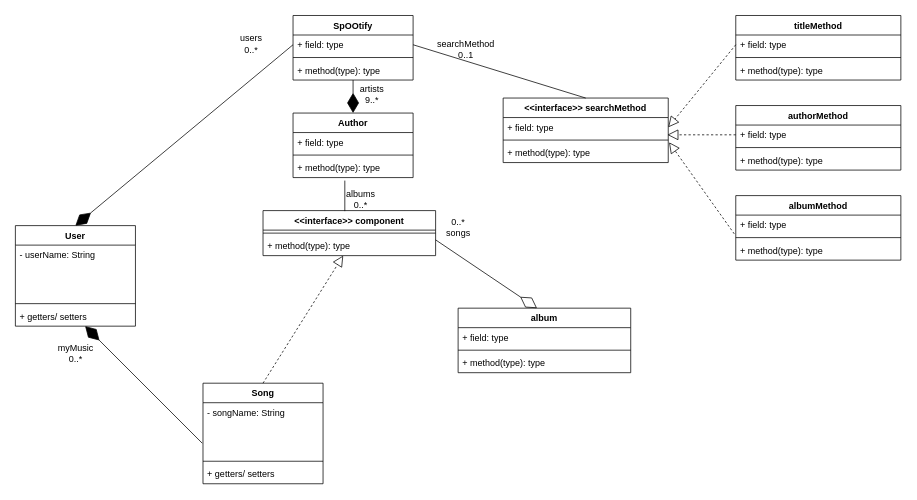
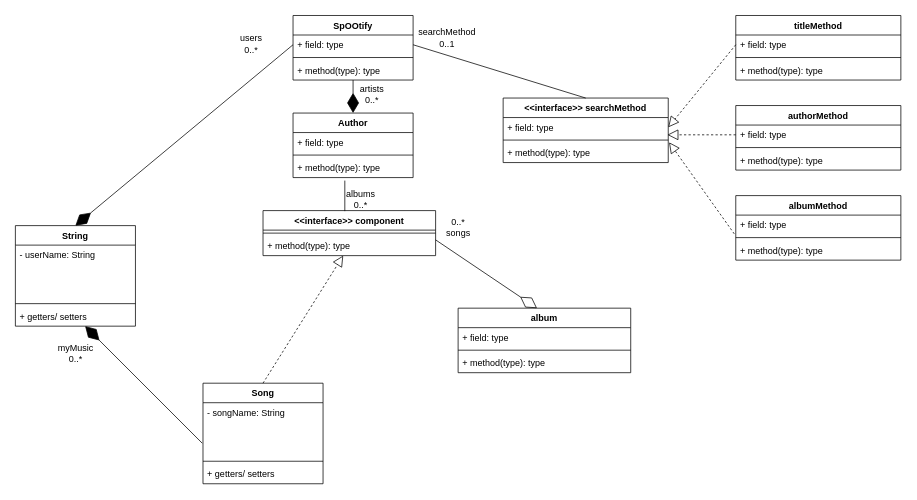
  <mxCell id="0" />
  <mxCell id="1" parent="0" />
  <mxCell id="2" value="SpOOtify" style="swimlane;fontStyle=1;align=center;verticalAlign=top;childLayout=stackLayout;horizontal=1;startSize=26;horizontalStack=0;resizeParent=1;resizeParentMax=0;resizeLast=0;collapsible=1;marginBottom=0;" parent="1" vertex="1"><mxGeometry x="390" y="20" width="160" height="86" as="geometry" /></mxCell>
  <mxCell id="3" value="+ field: type" style="text;strokeColor=none;fillColor=none;align=left;verticalAlign=top;spacingLeft=4;spacingRight=4;overflow=hidden;rotatable=0;points=[[0,0.5],[1,0.5]];portConstraint=eastwest;" parent="2" vertex="1"><mxGeometry y="26" width="160" height="26" as="geometry" /></mxCell>
  <mxCell id="4" value="" style="line;strokeWidth=1;fillColor=none;align=left;verticalAlign=middle;spacingTop=-1;spacingLeft=3;spacingRight=3;rotatable=0;labelPosition=right;points=[];portConstraint=eastwest;" parent="2" vertex="1"><mxGeometry y="52" width="160" height="8" as="geometry" /></mxCell>
  <mxCell id="5" value="+ method(type): type" style="text;strokeColor=none;fillColor=none;align=left;verticalAlign=top;spacingLeft=4;spacingRight=4;overflow=hidden;rotatable=0;points=[[0,0.5],[1,0.5]];portConstraint=eastwest;" parent="2" vertex="1"><mxGeometry y="60" width="160" height="26" as="geometry" /></mxCell>
- <mxCell id="6" value="User" style="swimlane;fontStyle=1;align=center;verticalAlign=top;childLayout=stackLayout;horizontal=1;startSize=26;horizontalStack=0;resizeParent=1;resizeParentMax=0;resizeLast=0;collapsible=1;marginBottom=0;" parent="1" vertex="1"><mxGeometry x="20" y="300" width="160" height="134" as="geometry" /></mxCell>
+ <mxCell id="6" value="String" style="swimlane;fontStyle=1;align=center;verticalAlign=top;childLayout=stackLayout;horizontal=1;startSize=26;horizontalStack=0;resizeParent=1;resizeParentMax=0;resizeLast=0;collapsible=1;marginBottom=0;" parent="1" vertex="1"><mxGeometry x="20" y="300" width="160" height="134" as="geometry" /></mxCell>
  <mxCell id="7" value="- userName: String&#10;" style="text;strokeColor=none;fillColor=none;align=left;verticalAlign=top;spacingLeft=4;spacingRight=4;overflow=hidden;rotatable=0;points=[[0,0.5],[1,0.5]];portConstraint=eastwest;" parent="6" vertex="1"><mxGeometry y="26" width="160" height="74" as="geometry" /></mxCell>
  <mxCell id="8" value="" style="line;strokeWidth=1;fillColor=none;align=left;verticalAlign=middle;spacingTop=-1;spacingLeft=3;spacingRight=3;rotatable=0;labelPosition=right;points=[];portConstraint=eastwest;" parent="6" vertex="1"><mxGeometry y="100" width="160" height="8" as="geometry" /></mxCell>
  <mxCell id="9" value="+ getters/ setters" style="text;strokeColor=none;fillColor=none;align=left;verticalAlign=top;spacingLeft=4;spacingRight=4;overflow=hidden;rotatable=0;points=[[0,0.5],[1,0.5]];portConstraint=eastwest;" parent="6" vertex="1"><mxGeometry y="108" width="160" height="26" as="geometry" /></mxCell>
  <mxCell id="10" value="Song" style="swimlane;fontStyle=1;align=center;verticalAlign=top;childLayout=stackLayout;horizontal=1;startSize=26;horizontalStack=0;resizeParent=1;resizeParentMax=0;resizeLast=0;collapsible=1;marginBottom=0;" vertex="1" parent="1"><mxGeometry x="270" y="510" width="160" height="134" as="geometry" /></mxCell>
  <mxCell id="11" value="- songName: String" style="text;strokeColor=none;fillColor=none;align=left;verticalAlign=top;spacingLeft=4;spacingRight=4;overflow=hidden;rotatable=0;points=[[0,0.5],[1,0.5]];portConstraint=eastwest;" vertex="1" parent="10"><mxGeometry y="26" width="160" height="74" as="geometry" /></mxCell>
  <mxCell id="12" value="" style="line;strokeWidth=1;fillColor=none;align=left;verticalAlign=middle;spacingTop=-1;spacingLeft=3;spacingRight=3;rotatable=0;labelPosition=right;points=[];portConstraint=eastwest;" vertex="1" parent="10"><mxGeometry y="100" width="160" height="8" as="geometry" /></mxCell>
  <mxCell id="13" value="+ getters/ setters" style="text;strokeColor=none;fillColor=none;align=left;verticalAlign=top;spacingLeft=4;spacingRight=4;overflow=hidden;rotatable=0;points=[[0,0.5],[1,0.5]];portConstraint=eastwest;" vertex="1" parent="10"><mxGeometry y="108" width="160" height="26" as="geometry" /></mxCell>
  <mxCell id="14" value="" style="endArrow=diamondThin;endFill=1;endSize=24;html=1;rounded=0;exitX=-0.006;exitY=0.73;exitDx=0;exitDy=0;exitPerimeter=0;" edge="1" parent="1" source="11" target="9"><mxGeometry width="160" relative="1" as="geometry"><mxPoint x="210" y="480" as="sourcePoint" /><mxPoint x="370" y="480" as="targetPoint" /></mxGeometry></mxCell>
  <mxCell id="15" value="myMusic&lt;br&gt;0..*" style="text;html=1;align=center;verticalAlign=middle;resizable=0;points=[];autosize=1;strokeColor=none;fillColor=none;" vertex="1" parent="1"><mxGeometry x="70" y="455" width="60" height="30" as="geometry" /></mxCell>
  <mxCell id="16" value="" style="endArrow=diamondThin;endFill=1;endSize=24;html=1;rounded=0;exitX=0;exitY=0.5;exitDx=0;exitDy=0;entryX=0.5;entryY=0;entryDx=0;entryDy=0;" edge="1" parent="1" source="3" target="6"><mxGeometry width="160" relative="1" as="geometry"><mxPoint x="320" y="320" as="sourcePoint" /><mxPoint x="123.002" y="444" as="targetPoint" /></mxGeometry></mxCell>
  <mxCell id="17" value="users&lt;br&gt;0..*" style="text;html=1;align=center;verticalAlign=middle;resizable=0;points=[];autosize=1;strokeColor=none;fillColor=none;" vertex="1" parent="1"><mxGeometry x="314" y="43" width="40" height="30" as="geometry" /></mxCell>
  <mxCell id="18" value="&lt;&lt;interface&gt;&gt; searchMethod" style="swimlane;fontStyle=1;align=center;verticalAlign=top;childLayout=stackLayout;horizontal=1;startSize=26;horizontalStack=0;resizeParent=1;resizeParentMax=0;resizeLast=0;collapsible=1;marginBottom=0;" vertex="1" parent="1"><mxGeometry x="670" y="130" width="220" height="86" as="geometry" /></mxCell>
  <mxCell id="19" value="+ field: type" style="text;strokeColor=none;fillColor=none;align=left;verticalAlign=top;spacingLeft=4;spacingRight=4;overflow=hidden;rotatable=0;points=[[0,0.5],[1,0.5]];portConstraint=eastwest;" vertex="1" parent="18"><mxGeometry y="26" width="220" height="26" as="geometry" /></mxCell>
  <mxCell id="20" value="" style="line;strokeWidth=1;fillColor=none;align=left;verticalAlign=middle;spacingTop=-1;spacingLeft=3;spacingRight=3;rotatable=0;labelPosition=right;points=[];portConstraint=eastwest;" vertex="1" parent="18"><mxGeometry y="52" width="220" height="8" as="geometry" /></mxCell>
  <mxCell id="21" value="+ method(type): type" style="text;strokeColor=none;fillColor=none;align=left;verticalAlign=top;spacingLeft=4;spacingRight=4;overflow=hidden;rotatable=0;points=[[0,0.5],[1,0.5]];portConstraint=eastwest;" vertex="1" parent="18"><mxGeometry y="60" width="220" height="26" as="geometry" /></mxCell>
  <mxCell id="22" value="" style="endArrow=none;html=1;rounded=0;entryX=1;entryY=0.5;entryDx=0;entryDy=0;exitX=0.5;exitY=0;exitDx=0;exitDy=0;" edge="1" parent="1" source="18" target="3"><mxGeometry width="50" height="50" relative="1" as="geometry"><mxPoint x="510" y="290" as="sourcePoint" /><mxPoint x="560" y="240" as="targetPoint" /></mxGeometry></mxCell>
- <mxCell id="23" value="searchMethod&lt;br&gt;0..1" style="text;html=1;align=center;verticalAlign=middle;resizable=0;points=[];autosize=1;strokeColor=none;fillColor=none;" vertex="1" parent="1"><mxGeometry x="575" y="50" width="90" height="30" as="geometry" /></mxCell>
+ <mxCell id="23" value="searchMethod&lt;br&gt;0..1" style="text;html=1;align=center;verticalAlign=middle;resizable=0;points=[];autosize=1;strokeColor=none;fillColor=none;" vertex="1" parent="1"><mxGeometry x="550" y="35" width="90" height="30" as="geometry" /></mxCell>
  <mxCell id="24" value="titleMethod" style="swimlane;fontStyle=1;align=center;verticalAlign=top;childLayout=stackLayout;horizontal=1;startSize=26;horizontalStack=0;resizeParent=1;resizeParentMax=0;resizeLast=0;collapsible=1;marginBottom=0;" vertex="1" parent="1"><mxGeometry x="980" y="20" width="220" height="86" as="geometry" /></mxCell>
  <mxCell id="25" value="+ field: type" style="text;strokeColor=none;fillColor=none;align=left;verticalAlign=top;spacingLeft=4;spacingRight=4;overflow=hidden;rotatable=0;points=[[0,0.5],[1,0.5]];portConstraint=eastwest;" vertex="1" parent="24"><mxGeometry y="26" width="220" height="26" as="geometry" /></mxCell>
  <mxCell id="26" value="" style="line;strokeWidth=1;fillColor=none;align=left;verticalAlign=middle;spacingTop=-1;spacingLeft=3;spacingRight=3;rotatable=0;labelPosition=right;points=[];portConstraint=eastwest;" vertex="1" parent="24"><mxGeometry y="52" width="220" height="8" as="geometry" /></mxCell>
  <mxCell id="27" value="+ method(type): type" style="text;strokeColor=none;fillColor=none;align=left;verticalAlign=top;spacingLeft=4;spacingRight=4;overflow=hidden;rotatable=0;points=[[0,0.5],[1,0.5]];portConstraint=eastwest;" vertex="1" parent="24"><mxGeometry y="60" width="220" height="26" as="geometry" /></mxCell>
  <mxCell id="28" value="authorMethod" style="swimlane;fontStyle=1;align=center;verticalAlign=top;childLayout=stackLayout;horizontal=1;startSize=26;horizontalStack=0;resizeParent=1;resizeParentMax=0;resizeLast=0;collapsible=1;marginBottom=0;" vertex="1" parent="1"><mxGeometry x="980" y="140" width="220" height="86" as="geometry" /></mxCell>
  <mxCell id="29" value="+ field: type" style="text;strokeColor=none;fillColor=none;align=left;verticalAlign=top;spacingLeft=4;spacingRight=4;overflow=hidden;rotatable=0;points=[[0,0.5],[1,0.5]];portConstraint=eastwest;" vertex="1" parent="28"><mxGeometry y="26" width="220" height="26" as="geometry" /></mxCell>
  <mxCell id="30" value="" style="line;strokeWidth=1;fillColor=none;align=left;verticalAlign=middle;spacingTop=-1;spacingLeft=3;spacingRight=3;rotatable=0;labelPosition=right;points=[];portConstraint=eastwest;" vertex="1" parent="28"><mxGeometry y="52" width="220" height="8" as="geometry" /></mxCell>
  <mxCell id="31" value="+ method(type): type" style="text;strokeColor=none;fillColor=none;align=left;verticalAlign=top;spacingLeft=4;spacingRight=4;overflow=hidden;rotatable=0;points=[[0,0.5],[1,0.5]];portConstraint=eastwest;" vertex="1" parent="28"><mxGeometry y="60" width="220" height="26" as="geometry" /></mxCell>
  <mxCell id="32" value="albumMethod" style="swimlane;fontStyle=1;align=center;verticalAlign=top;childLayout=stackLayout;horizontal=1;startSize=26;horizontalStack=0;resizeParent=1;resizeParentMax=0;resizeLast=0;collapsible=1;marginBottom=0;" vertex="1" parent="1"><mxGeometry x="980" y="260" width="220" height="86" as="geometry" /></mxCell>
  <mxCell id="33" value="+ field: type" style="text;strokeColor=none;fillColor=none;align=left;verticalAlign=top;spacingLeft=4;spacingRight=4;overflow=hidden;rotatable=0;points=[[0,0.5],[1,0.5]];portConstraint=eastwest;" vertex="1" parent="32"><mxGeometry y="26" width="220" height="26" as="geometry" /></mxCell>
  <mxCell id="34" value="" style="line;strokeWidth=1;fillColor=none;align=left;verticalAlign=middle;spacingTop=-1;spacingLeft=3;spacingRight=3;rotatable=0;labelPosition=right;points=[];portConstraint=eastwest;" vertex="1" parent="32"><mxGeometry y="52" width="220" height="8" as="geometry" /></mxCell>
  <mxCell id="35" value="+ method(type): type" style="text;strokeColor=none;fillColor=none;align=left;verticalAlign=top;spacingLeft=4;spacingRight=4;overflow=hidden;rotatable=0;points=[[0,0.5],[1,0.5]];portConstraint=eastwest;" vertex="1" parent="32"><mxGeometry y="60" width="220" height="26" as="geometry" /></mxCell>
  <mxCell id="36" value="" style="endArrow=block;dashed=1;endFill=0;endSize=12;html=1;rounded=0;exitX=0;exitY=0.5;exitDx=0;exitDy=0;entryX=1;entryY=0.5;entryDx=0;entryDy=0;" edge="1" parent="1" source="25" target="19"><mxGeometry width="160" relative="1" as="geometry"><mxPoint x="850" y="250" as="sourcePoint" /><mxPoint x="1010" y="250" as="targetPoint" /></mxGeometry></mxCell>
  <mxCell id="37" value="" style="endArrow=block;dashed=1;endFill=0;endSize=12;html=1;rounded=0;entryX=0.995;entryY=0.885;entryDx=0;entryDy=0;entryPerimeter=0;" edge="1" parent="1" source="29" target="19"><mxGeometry width="160" relative="1" as="geometry"><mxPoint x="990" y="69" as="sourcePoint" /><mxPoint x="900" y="179" as="targetPoint" /></mxGeometry></mxCell>
  <mxCell id="38" value="" style="endArrow=block;dashed=1;endFill=0;endSize=12;html=1;rounded=0;entryX=1.005;entryY=0.875;entryDx=0;entryDy=0;entryPerimeter=0;exitX=-0.009;exitY=0.962;exitDx=0;exitDy=0;exitPerimeter=0;" edge="1" parent="1" source="33" target="20"><mxGeometry width="160" relative="1" as="geometry"><mxPoint x="990" y="189.005" as="sourcePoint" /><mxPoint x="898.9" y="189.01" as="targetPoint" /></mxGeometry></mxCell>
  <mxCell id="39" value="&lt;&lt;interface&gt;&gt; component" style="swimlane;fontStyle=1;align=center;verticalAlign=top;childLayout=stackLayout;horizontal=1;startSize=26;horizontalStack=0;resizeParent=1;resizeParentMax=0;resizeLast=0;collapsible=1;marginBottom=0;" vertex="1" parent="1"><mxGeometry x="350" y="280" width="230" height="60" as="geometry" /></mxCell>
  <mxCell id="40" value="" style="line;strokeWidth=1;fillColor=none;align=left;verticalAlign=middle;spacingTop=-1;spacingLeft=3;spacingRight=3;rotatable=0;labelPosition=right;points=[];portConstraint=eastwest;" vertex="1" parent="39"><mxGeometry y="26" width="230" height="8" as="geometry" /></mxCell>
  <mxCell id="41" value="+ method(type): type" style="text;strokeColor=none;fillColor=none;align=left;verticalAlign=top;spacingLeft=4;spacingRight=4;overflow=hidden;rotatable=0;points=[[0,0.5],[1,0.5]];portConstraint=eastwest;" vertex="1" parent="39"><mxGeometry y="34" width="230" height="26" as="geometry" /></mxCell>
  <mxCell id="42" value="" style="endArrow=block;dashed=1;endFill=0;endSize=12;html=1;rounded=0;exitX=0.5;exitY=0;exitDx=0;exitDy=0;" edge="1" parent="1" source="10" target="41"><mxGeometry width="160" relative="1" as="geometry"><mxPoint x="480" y="250" as="sourcePoint" /><mxPoint x="640" y="250" as="targetPoint" /></mxGeometry></mxCell>
  <mxCell id="43" value="" style="endArrow=none;html=1;rounded=0;exitX=0.474;exitY=0.012;exitDx=0;exitDy=0;exitPerimeter=0;" edge="1" parent="1" source="39"><mxGeometry width="50" height="50" relative="1" as="geometry"><mxPoint x="790" y="140" as="sourcePoint" /><mxPoint x="459" y="240" as="targetPoint" /></mxGeometry></mxCell>
  <mxCell id="44" value="album" style="swimlane;fontStyle=1;align=center;verticalAlign=top;childLayout=stackLayout;horizontal=1;startSize=26;horizontalStack=0;resizeParent=1;resizeParentMax=0;resizeLast=0;collapsible=1;marginBottom=0;" vertex="1" parent="1"><mxGeometry x="610" y="410" width="230" height="86" as="geometry" /></mxCell>
  <mxCell id="45" value="+ field: type" style="text;strokeColor=none;fillColor=none;align=left;verticalAlign=top;spacingLeft=4;spacingRight=4;overflow=hidden;rotatable=0;points=[[0,0.5],[1,0.5]];portConstraint=eastwest;" vertex="1" parent="44"><mxGeometry y="26" width="230" height="26" as="geometry" /></mxCell>
  <mxCell id="46" value="" style="line;strokeWidth=1;fillColor=none;align=left;verticalAlign=middle;spacingTop=-1;spacingLeft=3;spacingRight=3;rotatable=0;labelPosition=right;points=[];portConstraint=eastwest;" vertex="1" parent="44"><mxGeometry y="52" width="230" height="8" as="geometry" /></mxCell>
  <mxCell id="47" value="+ method(type): type" style="text;strokeColor=none;fillColor=none;align=left;verticalAlign=top;spacingLeft=4;spacingRight=4;overflow=hidden;rotatable=0;points=[[0,0.5],[1,0.5]];portConstraint=eastwest;" vertex="1" parent="44"><mxGeometry y="60" width="230" height="26" as="geometry" /></mxCell>
  <mxCell id="48" value="" style="endArrow=diamondThin;endFill=0;endSize=24;html=1;rounded=0;exitX=1;exitY=0.5;exitDx=0;exitDy=0;entryX=0.457;entryY=0;entryDx=0;entryDy=0;entryPerimeter=0;" edge="1" parent="1" target="44"><mxGeometry width="160" relative="1" as="geometry"><mxPoint x="580" y="319" as="sourcePoint" /><mxPoint x="800" y="450" as="targetPoint" /></mxGeometry></mxCell>
  <mxCell id="49" value="0..*&lt;br&gt;songs" style="text;html=1;align=center;verticalAlign=middle;resizable=0;points=[];autosize=1;strokeColor=none;fillColor=none;" vertex="1" parent="1"><mxGeometry x="585" y="288" width="50" height="30" as="geometry" /></mxCell>
  <mxCell id="50" value="Author" style="swimlane;fontStyle=1;align=center;verticalAlign=top;childLayout=stackLayout;horizontal=1;startSize=26;horizontalStack=0;resizeParent=1;resizeParentMax=0;resizeLast=0;collapsible=1;marginBottom=0;" vertex="1" parent="1"><mxGeometry x="390" y="150" width="160" height="86" as="geometry" /></mxCell>
  <mxCell id="51" value="+ field: type" style="text;strokeColor=none;fillColor=none;align=left;verticalAlign=top;spacingLeft=4;spacingRight=4;overflow=hidden;rotatable=0;points=[[0,0.5],[1,0.5]];portConstraint=eastwest;" vertex="1" parent="50"><mxGeometry y="26" width="160" height="26" as="geometry" /></mxCell>
  <mxCell id="52" value="" style="line;strokeWidth=1;fillColor=none;align=left;verticalAlign=middle;spacingTop=-1;spacingLeft=3;spacingRight=3;rotatable=0;labelPosition=right;points=[];portConstraint=eastwest;" vertex="1" parent="50"><mxGeometry y="52" width="160" height="8" as="geometry" /></mxCell>
  <mxCell id="53" value="+ method(type): type" style="text;strokeColor=none;fillColor=none;align=left;verticalAlign=top;spacingLeft=4;spacingRight=4;overflow=hidden;rotatable=0;points=[[0,0.5],[1,0.5]];portConstraint=eastwest;" vertex="1" parent="50"><mxGeometry y="60" width="160" height="26" as="geometry" /></mxCell>
  <mxCell id="54" value="" style="endArrow=diamondThin;endFill=1;endSize=24;html=1;rounded=0;entryX=0.5;entryY=0;entryDx=0;entryDy=0;" edge="1" parent="1" source="5" target="50"><mxGeometry width="160" relative="1" as="geometry"><mxPoint x="470" y="110" as="sourcePoint" /><mxPoint x="123.002" y="444" as="targetPoint" /></mxGeometry></mxCell>
- <mxCell id="55" value="artists&lt;br&gt;9..*" style="text;html=1;align=center;verticalAlign=middle;resizable=0;points=[];autosize=1;strokeColor=none;fillColor=none;" vertex="1" parent="1"><mxGeometry x="470" y="110" width="50" height="30" as="geometry" /></mxCell>
+ <mxCell id="55" value="artists&lt;br&gt;0..*" style="text;html=1;align=center;verticalAlign=middle;resizable=0;points=[];autosize=1;strokeColor=none;fillColor=none;" vertex="1" parent="1"><mxGeometry x="470" y="110" width="50" height="30" as="geometry" /></mxCell>
  <mxCell id="56" value="albums&lt;br&gt;0..*" style="text;html=1;align=center;verticalAlign=middle;resizable=0;points=[];autosize=1;strokeColor=none;fillColor=none;" vertex="1" parent="1"><mxGeometry x="455" y="250" width="50" height="30" as="geometry" /></mxCell>
